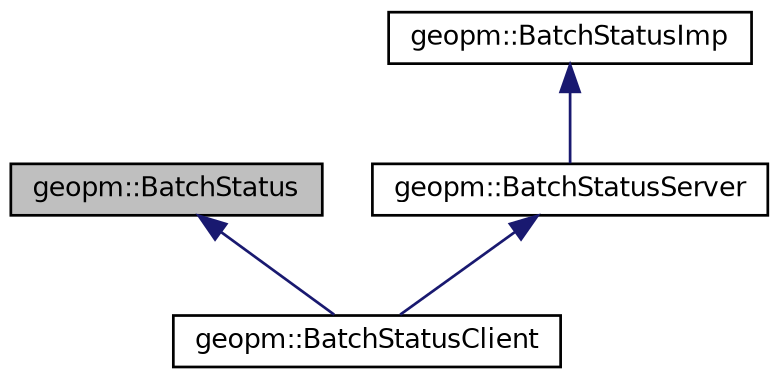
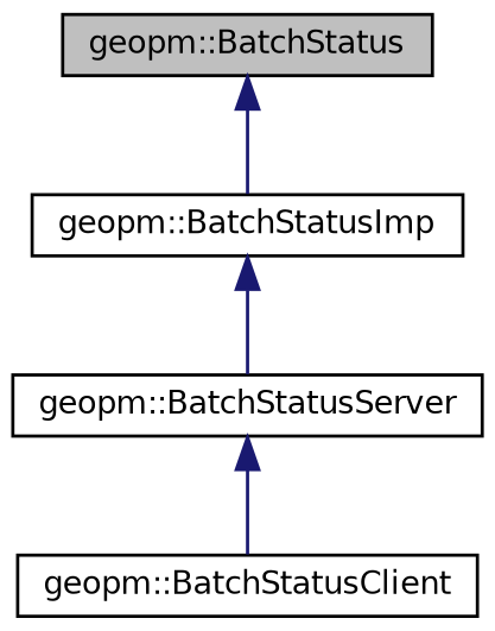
  digraph {
    node [color=black fillcolor=white fontname=Helvetica fontsize=10 shape=record style=filled]
    edge [color=midnightblue dir=back fontname=Helvetica fontsize=10 labelfontname=Helvetica labelfontsize=10 style=solid]
    n1 [fillcolor=grey75 fontcolor=black height=0.2 label="geopm::BatchStatus" width=0.4]
    n2 [height=0.2 label="geopm::BatchStatusImp" width=0.4]
    n3 [height=0.2 label="geopm::BatchStatusServer" width=0.4]
    n4 [height=0.2 label="geopm::BatchStatusClient" width=0.4]
-   n1 -> n4
+   n1 -> n2
    n2 -> n3
    n3 -> n4
  }
